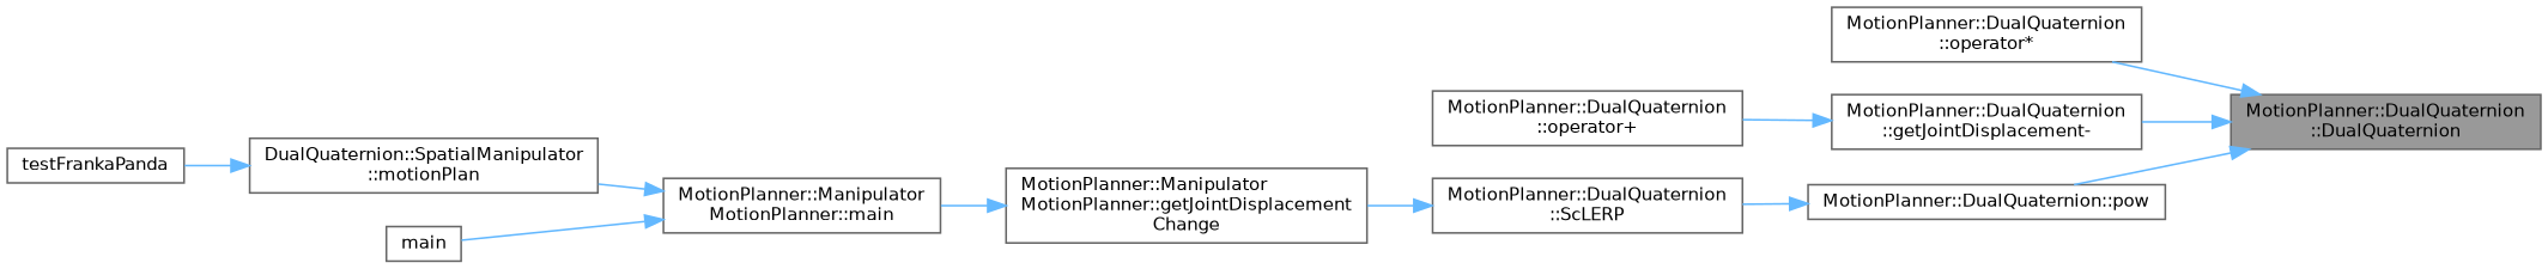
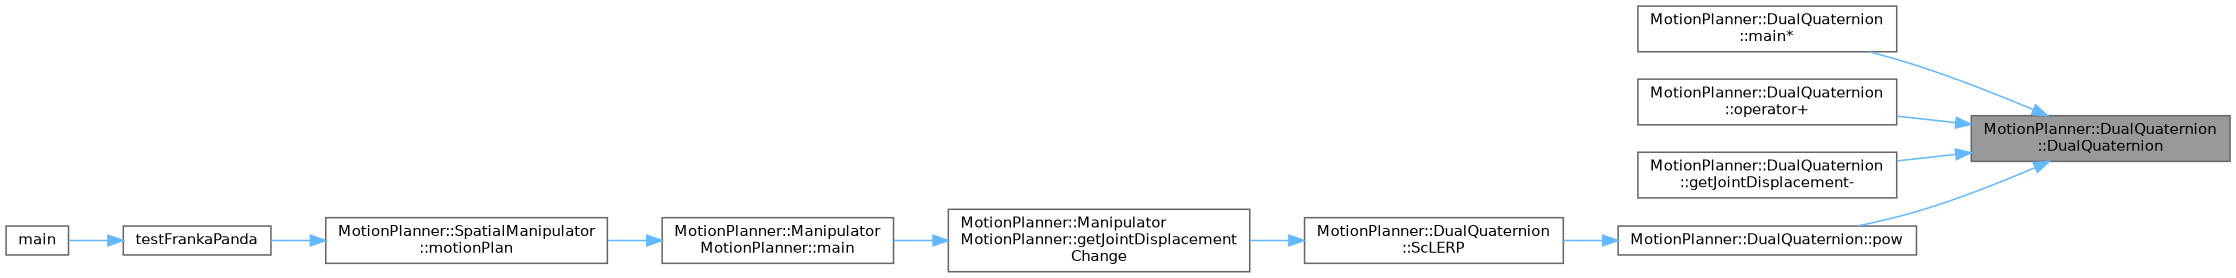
  digraph {
    rankdir=RL
    node [color=grey40 fillcolor=white fontname=Helvetica fontsize=10 shape=box style=filled]
    edge [color=steelblue1 dir=back fontname=Helvetica fontsize=10 labelfontname=Helvetica labelfontsize=10 style=solid]
    n1 [color=gray40 fillcolor=grey60 fontcolor=black height=0.2 label="MotionPlanner::DualQuaternion\l::DualQuaternion" width=0.4]
-   n2 [height=0.2 label="MotionPlanner::DualQuaternion\l::operator*" width=0.4]
+   n2 [height=0.2 label="MotionPlanner::DualQuaternion\l::main*" width=0.4]
    n3 [height=0.2 label="MotionPlanner::DualQuaternion\l::operator+" width=0.4]
    n4 [height=0.2 label="MotionPlanner::DualQuaternion\l::getJointDisplacement-" width=0.4]
    n5 [height=0.2 label="MotionPlanner::DualQuaternion::pow" width=0.4]
    n6 [height=0.2 label="MotionPlanner::DualQuaternion\l::ScLERP" width=0.4]
    n7 [height=0.2 label="MotionPlanner::Manipulator\lMotionPlanner::getJointDisplacement\lChange" width=0.4]
    n8 [height=0.2 label="MotionPlanner::Manipulator\lMotionPlanner::main" width=0.4]
-   n9 [height=0.2 label="DualQuaternion::SpatialManipulator\l::motionPlan" width=0.4]
+   n9 [height=0.2 label="MotionPlanner::SpatialManipulator\l::motionPlan" width=0.4]
    n10 [height=0.2 label=testFrankaPanda width=0.4]
    n11 [height=0.2 label=main width=0.4]
    n1 -> n2
-   n4 -> n3
+   n1 -> n3
    n1 -> n4
    n1 -> n5
    n5 -> n6
    n6 -> n7
    n7 -> n8
    n8 -> n9
    n9 -> n10
-   n8 -> n11
+   n10 -> n11
  }
